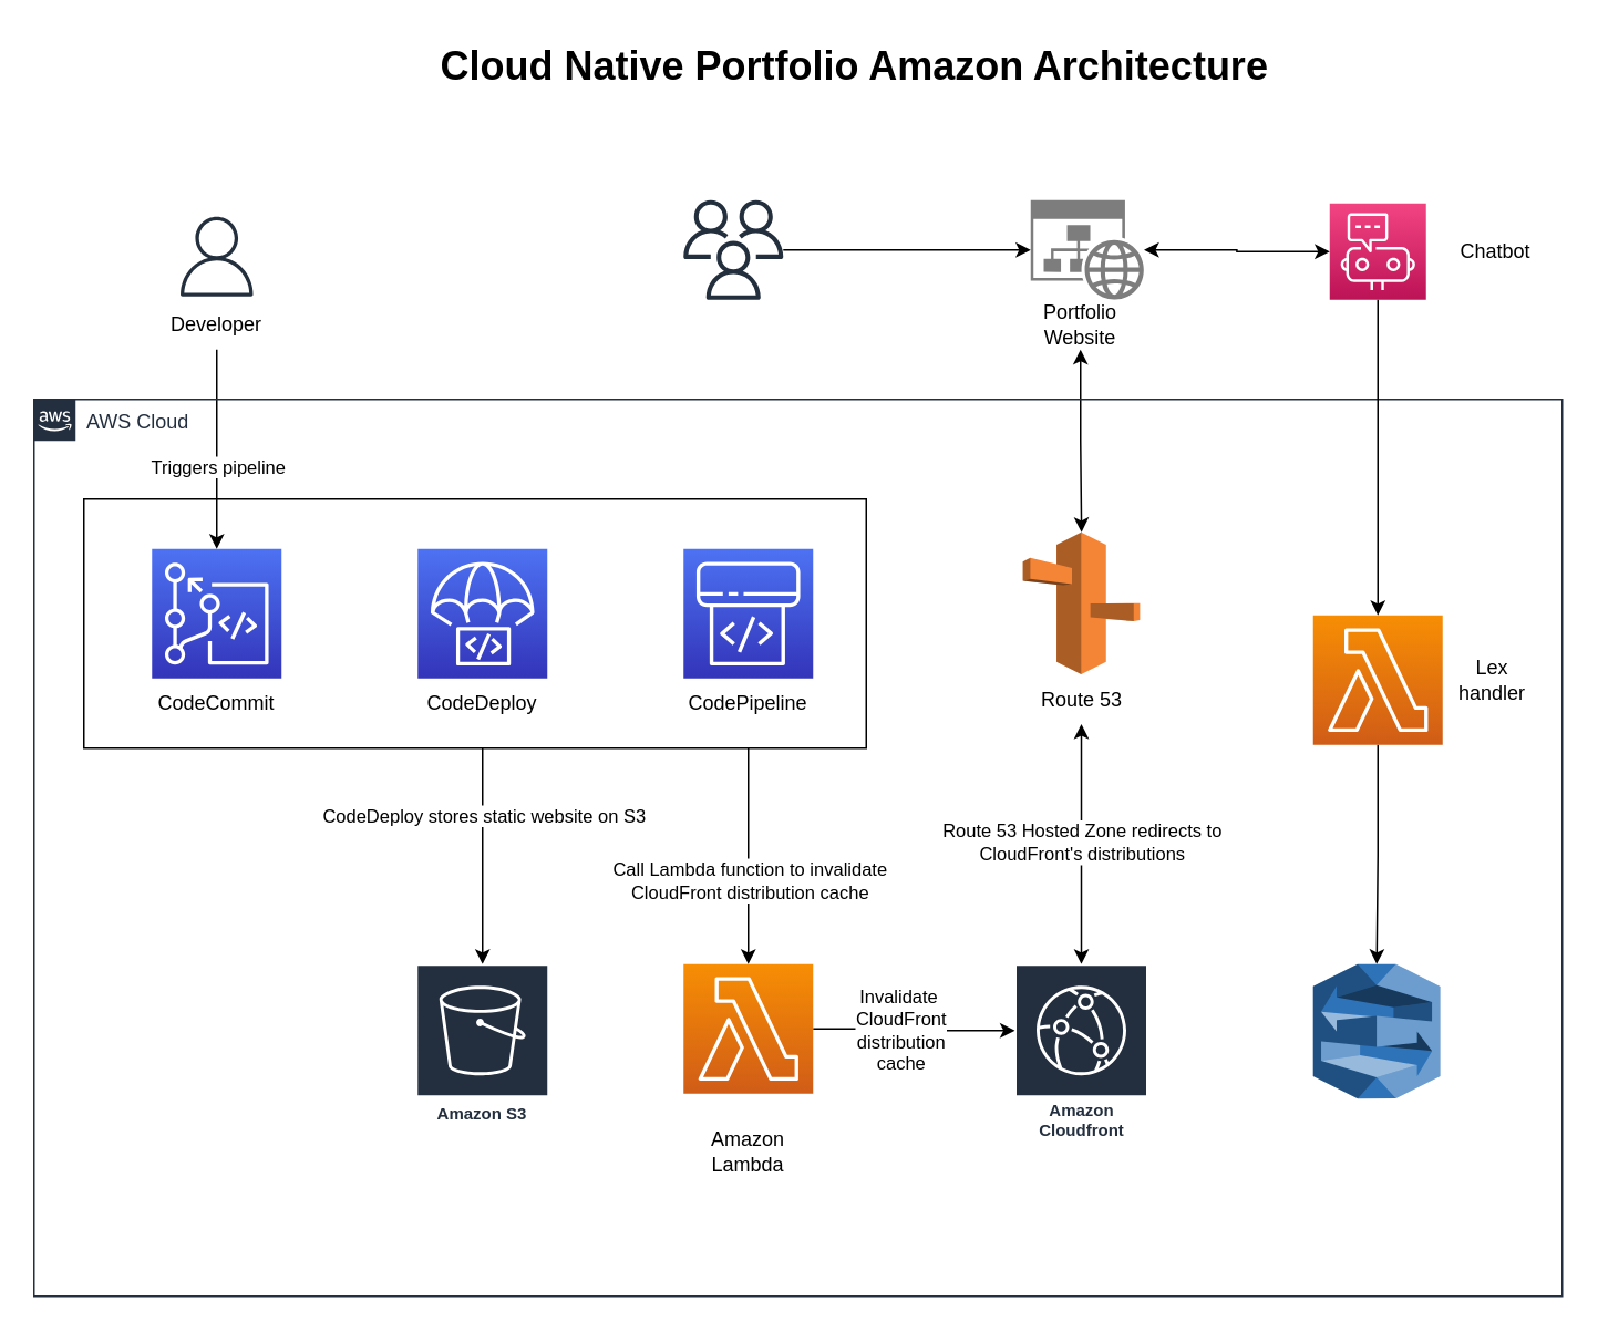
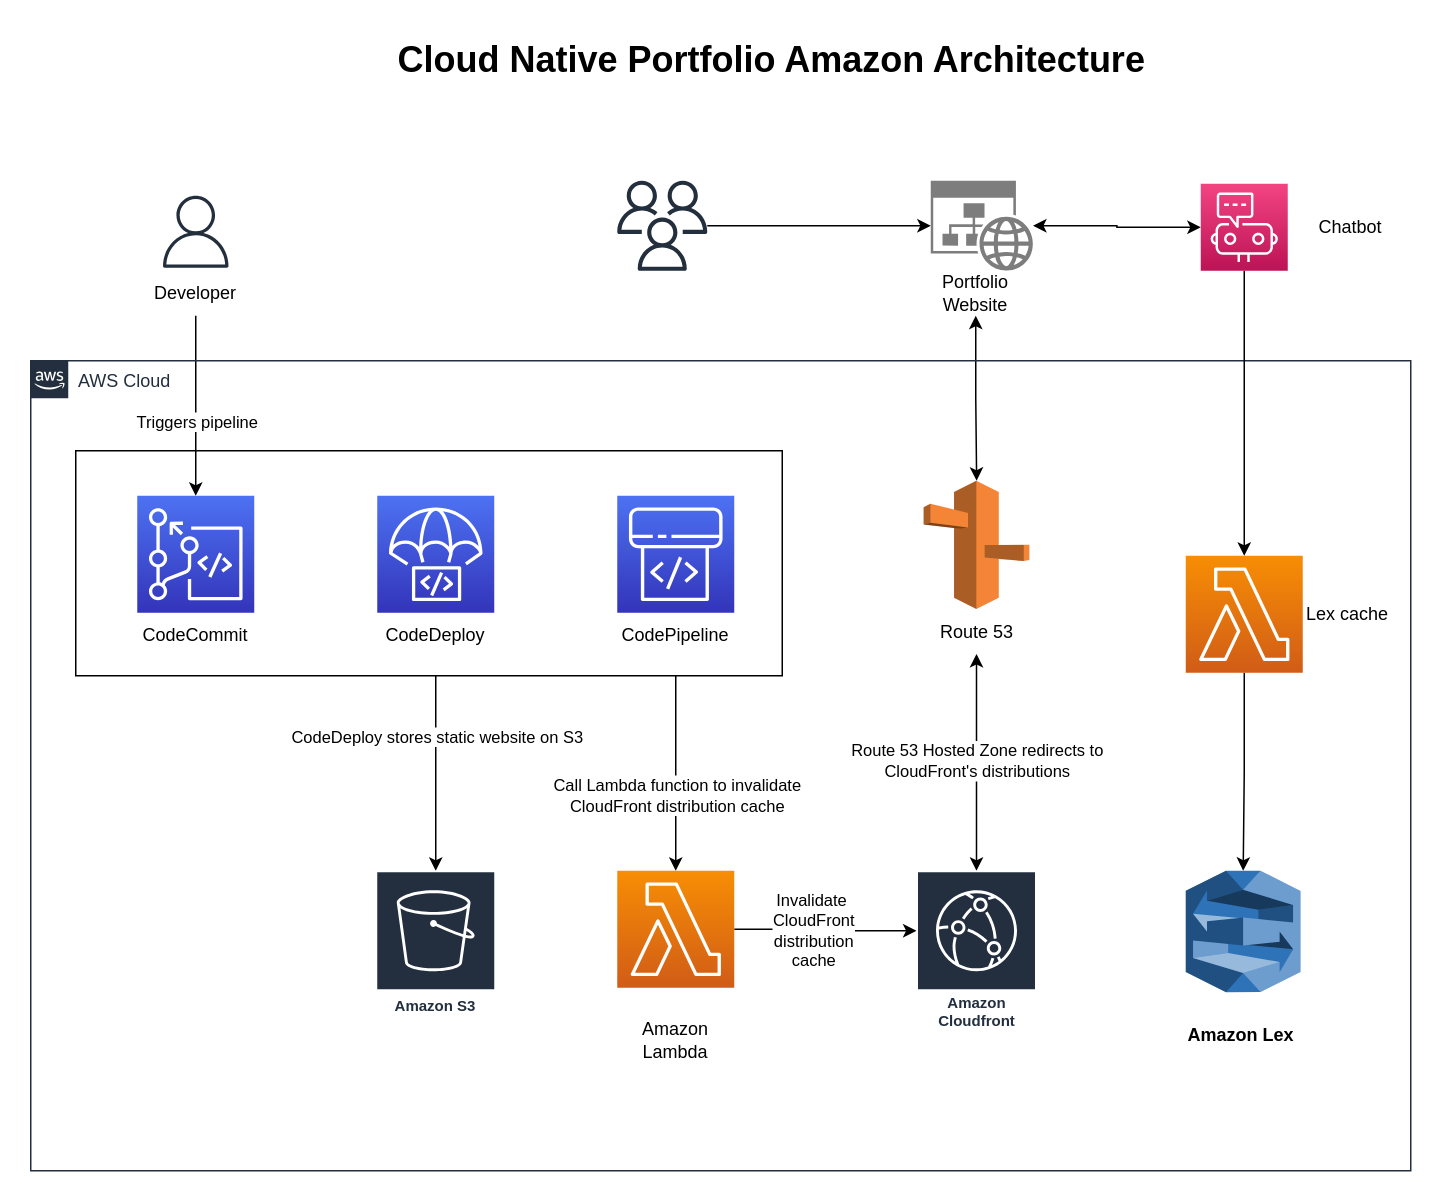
  <mxCell id="0" />
  <mxCell id="1" parent="0" />
  <mxCell id="2" style="edgeStyle=orthogonalEdgeStyle;rounded=0;orthogonalLoop=1;jettySize=auto;html=1;startArrow=classic;startFill=1;endArrow=none;endFill=0;" parent="1" source="6" edge="1"><mxGeometry relative="1" as="geometry"><mxPoint x="450" y="450" as="targetPoint" /></mxGeometry></mxCell>
  <mxCell id="3" value="Call Lambda function to invalidate &lt;br&gt;CloudFront distribution cache" style="edgeLabel;html=1;align=center;verticalAlign=middle;resizable=0;points=[];" parent="2" vertex="1" connectable="0"><mxGeometry x="0.038" y="-3" relative="1" as="geometry"><mxPoint x="-3" y="17" as="offset" /></mxGeometry></mxCell>
  <mxCell id="4" style="edgeStyle=orthogonalEdgeStyle;rounded=0;orthogonalLoop=1;jettySize=auto;html=1;" parent="1" source="6" target="12" edge="1"><mxGeometry relative="1" as="geometry"><Array as="points"><mxPoint x="550" y="619" /><mxPoint x="550" y="620" /></Array></mxGeometry></mxCell>
  <mxCell id="5" value="Invalidate&amp;nbsp;&lt;br&gt;CloudFront&lt;br&gt;distribution &lt;br&gt;cache" style="edgeLabel;html=1;align=center;verticalAlign=middle;resizable=0;points=[];" parent="4" vertex="1" connectable="0"><mxGeometry x="-0.159" relative="1" as="geometry"><mxPoint as="offset" /></mxGeometry></mxCell>
  <mxCell id="6" value="" style="sketch=0;points=[[0,0,0],[0.25,0,0],[0.5,0,0],[0.75,0,0],[1,0,0],[0,1,0],[0.25,1,0],[0.5,1,0],[0.75,1,0],[1,1,0],[0,0.25,0],[0,0.5,0],[0,0.75,0],[1,0.25,0],[1,0.5,0],[1,0.75,0]];outlineConnect=0;fontColor=#232F3E;gradientColor=#F78E04;gradientDirection=north;fillColor=#D05C17;strokeColor=#ffffff;dashed=0;verticalLabelPosition=bottom;verticalAlign=top;align=center;html=1;fontSize=12;fontStyle=0;aspect=fixed;shape=mxgraph.aws4.resourceIcon;resIcon=mxgraph.aws4.lambda;" parent="1" vertex="1"><mxGeometry x="411" y="580" width="78" height="78" as="geometry" /></mxCell>
  <mxCell id="7" style="edgeStyle=orthogonalEdgeStyle;rounded=0;orthogonalLoop=1;jettySize=auto;html=1;entryX=0.5;entryY=1;entryDx=0;entryDy=0;endArrow=none;endFill=0;startArrow=classic;startFill=1;" parent="1" source="9" target="22" edge="1"><mxGeometry relative="1" as="geometry" /></mxCell>
  <mxCell id="8" value="CodeDeploy stores static website on S3" style="edgeLabel;html=1;align=center;verticalAlign=middle;resizable=0;points=[];" parent="7" vertex="1" connectable="0"><mxGeometry x="-0.118" y="3" relative="1" as="geometry"><mxPoint x="3" y="-27" as="offset" /></mxGeometry></mxCell>
  <mxCell id="9" value="Amazon S3" style="sketch=0;outlineConnect=0;fontColor=#232F3E;gradientColor=none;strokeColor=#ffffff;fillColor=#232F3E;dashed=0;verticalLabelPosition=middle;verticalAlign=bottom;align=center;html=1;whiteSpace=wrap;fontSize=10;fontStyle=1;spacing=3;shape=mxgraph.aws4.productIcon;prIcon=mxgraph.aws4.s3;" parent="1" vertex="1"><mxGeometry x="250" y="580" width="80" height="100" as="geometry" /></mxCell>
  <mxCell id="10" style="edgeStyle=orthogonalEdgeStyle;rounded=0;orthogonalLoop=1;jettySize=auto;html=1;entryX=0.5;entryY=1;entryDx=0;entryDy=0;startArrow=classic;startFill=1;" parent="1" source="12" target="16" edge="1"><mxGeometry relative="1" as="geometry" /></mxCell>
  <mxCell id="11" value="Route 53 Hosted Zone redirects to&lt;br&gt;CloudFront's distributions" style="edgeLabel;html=1;align=center;verticalAlign=middle;resizable=0;points=[];" parent="10" vertex="1" connectable="0"><mxGeometry x="0.024" y="1" relative="1" as="geometry"><mxPoint x="1" as="offset" /></mxGeometry></mxCell>
  <mxCell id="12" value="Amazon Cloudfront" style="sketch=0;outlineConnect=0;fontColor=#232F3E;gradientColor=none;strokeColor=#ffffff;fillColor=#232F3E;dashed=0;verticalLabelPosition=middle;verticalAlign=bottom;align=center;html=1;whiteSpace=wrap;fontSize=10;fontStyle=1;spacing=3;shape=mxgraph.aws4.productIcon;prIcon=mxgraph.aws4.cloudfront;" parent="1" vertex="1"><mxGeometry x="610.5" y="580" width="80" height="110" as="geometry" /></mxCell>
  <mxCell id="13" value="" style="group" parent="1" vertex="1" connectable="0"><mxGeometry x="615.25" y="320" width="70.5" height="124" as="geometry" /></mxCell>
  <mxCell id="14" value="" style="group" parent="13" vertex="1" connectable="0"><mxGeometry width="70.5" height="115.5" as="geometry" /></mxCell>
  <mxCell id="15" value="" style="outlineConnect=0;dashed=0;verticalLabelPosition=bottom;verticalAlign=top;align=center;html=1;shape=mxgraph.aws3.route_53;fillColor=#F58536;gradientColor=none;" parent="14" vertex="1"><mxGeometry width="70.5" height="85.5" as="geometry" /></mxCell>
  <mxCell id="16" value="Route 53" style="text;html=1;strokeColor=none;fillColor=none;align=center;verticalAlign=middle;whiteSpace=wrap;rounded=0;" parent="14" vertex="1"><mxGeometry x="5.25" y="85.5" width="60" height="30" as="geometry" /></mxCell>
  <mxCell id="17" value="" style="group" parent="1" vertex="1" connectable="0"><mxGeometry x="50" y="300" width="471" height="150" as="geometry" /></mxCell>
  <mxCell id="18" value="" style="rounded=0;whiteSpace=wrap;html=1;" parent="17" vertex="1"><mxGeometry width="471" height="150" as="geometry" /></mxCell>
  <mxCell id="19" value="" style="group" parent="17" vertex="1" connectable="0"><mxGeometry x="201" y="30" width="78" height="108" as="geometry" /></mxCell>
  <mxCell id="20" value="" style="group" parent="19" vertex="1" connectable="0"><mxGeometry width="78" height="108" as="geometry" /></mxCell>
  <mxCell id="21" value="" style="sketch=0;points=[[0,0,0],[0.25,0,0],[0.5,0,0],[0.75,0,0],[1,0,0],[0,1,0],[0.25,1,0],[0.5,1,0],[0.75,1,0],[1,1,0],[0,0.25,0],[0,0.5,0],[0,0.75,0],[1,0.25,0],[1,0.5,0],[1,0.75,0]];outlineConnect=0;fontColor=#232F3E;gradientColor=#4D72F3;gradientDirection=north;fillColor=#3334B9;strokeColor=#ffffff;dashed=0;verticalLabelPosition=bottom;verticalAlign=top;align=center;html=1;fontSize=12;fontStyle=0;aspect=fixed;shape=mxgraph.aws4.resourceIcon;resIcon=mxgraph.aws4.codedeploy;" parent="20" vertex="1"><mxGeometry width="78" height="78" as="geometry" /></mxCell>
  <mxCell id="22" value="CodeDeploy" style="text;html=1;strokeColor=none;fillColor=none;align=center;verticalAlign=middle;whiteSpace=wrap;rounded=0;" parent="20" vertex="1"><mxGeometry x="9" y="78" width="60" height="30" as="geometry" /></mxCell>
  <mxCell id="23" value="" style="group" parent="17" vertex="1" connectable="0"><mxGeometry x="361" y="30" width="78" height="108" as="geometry" /></mxCell>
  <mxCell id="24" value="" style="sketch=0;points=[[0,0,0],[0.25,0,0],[0.5,0,0],[0.75,0,0],[1,0,0],[0,1,0],[0.25,1,0],[0.5,1,0],[0.75,1,0],[1,1,0],[0,0.25,0],[0,0.5,0],[0,0.75,0],[1,0.25,0],[1,0.5,0],[1,0.75,0]];outlineConnect=0;fontColor=#232F3E;gradientColor=#4D72F3;gradientDirection=north;fillColor=#3334B9;strokeColor=#ffffff;dashed=0;verticalLabelPosition=bottom;verticalAlign=top;align=center;html=1;fontSize=12;fontStyle=0;aspect=fixed;shape=mxgraph.aws4.resourceIcon;resIcon=mxgraph.aws4.codepipeline;" parent="23" vertex="1"><mxGeometry width="78" height="78" as="geometry" /></mxCell>
  <mxCell id="25" value="CodePipeline" style="text;html=1;strokeColor=none;fillColor=none;align=center;verticalAlign=middle;whiteSpace=wrap;rounded=0;" parent="23" vertex="1"><mxGeometry x="9" y="78" width="60" height="30" as="geometry" /></mxCell>
  <mxCell id="26" value="" style="group" parent="17" vertex="1" connectable="0"><mxGeometry x="41" y="30" width="78" height="120" as="geometry" /></mxCell>
  <mxCell id="27" value="" style="group" parent="26" vertex="1" connectable="0"><mxGeometry width="78" height="120" as="geometry" /></mxCell>
  <mxCell id="28" value="" style="sketch=0;points=[[0,0,0],[0.25,0,0],[0.5,0,0],[0.75,0,0],[1,0,0],[0,1,0],[0.25,1,0],[0.5,1,0],[0.75,1,0],[1,1,0],[0,0.25,0],[0,0.5,0],[0,0.75,0],[1,0.25,0],[1,0.5,0],[1,0.75,0]];outlineConnect=0;fontColor=#232F3E;gradientColor=#4D72F3;gradientDirection=north;fillColor=#3334B9;strokeColor=#ffffff;dashed=0;verticalLabelPosition=bottom;verticalAlign=top;align=center;html=1;fontSize=12;fontStyle=0;aspect=fixed;shape=mxgraph.aws4.resourceIcon;resIcon=mxgraph.aws4.codecommit;" parent="27" vertex="1"><mxGeometry width="78" height="78" as="geometry" /></mxCell>
  <mxCell id="29" value="CodeCommit" style="text;html=1;strokeColor=none;fillColor=none;align=center;verticalAlign=middle;whiteSpace=wrap;rounded=0;" parent="26" vertex="1"><mxGeometry x="9" y="78" width="60" height="30" as="geometry" /></mxCell>
  <mxCell id="30" style="edgeStyle=orthogonalEdgeStyle;rounded=0;orthogonalLoop=1;jettySize=auto;html=1;exitX=0.5;exitY=1;exitDx=0;exitDy=0;" parent="1" source="35" target="28" edge="1"><mxGeometry relative="1" as="geometry" /></mxCell>
  <mxCell id="31" value="Triggers pipeline" style="edgeLabel;html=1;align=center;verticalAlign=middle;resizable=0;points=[];" parent="30" vertex="1" connectable="0"><mxGeometry x="-0.066" y="3" relative="1" as="geometry"><mxPoint x="-3" y="14" as="offset" /></mxGeometry></mxCell>
  <mxCell id="32" value="Amazon Lambda" style="text;html=1;strokeColor=none;fillColor=none;align=center;verticalAlign=middle;whiteSpace=wrap;rounded=0;" parent="1" vertex="1"><mxGeometry x="420" y="678" width="60" height="30" as="geometry" /></mxCell>
  <mxCell id="33" value="" style="group" parent="1" vertex="1" connectable="0"><mxGeometry x="100" y="130" width="60" height="80" as="geometry" /></mxCell>
  <mxCell id="34" value="" style="sketch=0;outlineConnect=0;fontColor=#232F3E;gradientColor=none;fillColor=#232F3D;strokeColor=none;dashed=0;verticalLabelPosition=bottom;verticalAlign=top;align=center;html=1;fontSize=12;fontStyle=0;aspect=fixed;pointerEvents=1;shape=mxgraph.aws4.user;" parent="33" vertex="1"><mxGeometry x="6" width="48" height="48" as="geometry" /></mxCell>
  <mxCell id="35" value="Developer" style="text;html=1;strokeColor=none;fillColor=none;align=center;verticalAlign=middle;whiteSpace=wrap;rounded=0;" parent="33" vertex="1"><mxGeometry y="50" width="60" height="30" as="geometry" /></mxCell>
  <mxCell id="36" value="" style="group" parent="1" vertex="1" connectable="0"><mxGeometry x="411" y="120" width="61" height="90" as="geometry" /></mxCell>
  <mxCell id="37" value="" style="group" parent="36" vertex="1" connectable="0"><mxGeometry x="1" width="60" height="90" as="geometry" /></mxCell>
  <mxCell id="38" value="" style="sketch=0;outlineConnect=0;fontColor=#232F3E;gradientColor=none;fillColor=#232F3D;strokeColor=none;dashed=0;verticalLabelPosition=bottom;verticalAlign=top;align=center;html=1;fontSize=12;fontStyle=0;aspect=fixed;pointerEvents=1;shape=mxgraph.aws4.users;" parent="36" vertex="1"><mxGeometry width="60" height="60" as="geometry" /></mxCell>
  <mxCell id="39" value="" style="group" parent="1" vertex="1" connectable="0"><mxGeometry x="620" y="120" width="68.19" height="90" as="geometry" /></mxCell>
  <mxCell id="40" value="" style="sketch=0;aspect=fixed;pointerEvents=1;shadow=0;dashed=0;html=1;strokeColor=none;labelPosition=center;verticalLabelPosition=bottom;verticalAlign=top;align=center;shape=mxgraph.mscae.enterprise.website_generic;fillColor=#7D7D7D;" parent="39" vertex="1"><mxGeometry width="68.19" height="60" as="geometry" /></mxCell>
  <mxCell id="41" value="Portfolio Website" style="text;html=1;strokeColor=none;fillColor=none;align=center;verticalAlign=middle;whiteSpace=wrap;rounded=0;" parent="39" vertex="1"><mxGeometry y="60" width="60" height="30" as="geometry" /></mxCell>
  <mxCell id="42" style="edgeStyle=orthogonalEdgeStyle;rounded=0;orthogonalLoop=1;jettySize=auto;html=1;entryX=0;entryY=0.5;entryDx=0;entryDy=0;entryPerimeter=0;" parent="1" source="38" target="40" edge="1"><mxGeometry relative="1" as="geometry" /></mxCell>
  <mxCell id="43" style="edgeStyle=orthogonalEdgeStyle;rounded=0;orthogonalLoop=1;jettySize=auto;html=1;startArrow=classic;startFill=1;" parent="1" source="41" target="15" edge="1"><mxGeometry relative="1" as="geometry" /></mxCell>
  <mxCell id="44" value="AWS Cloud" style="points=[[0,0],[0.25,0],[0.5,0],[0.75,0],[1,0],[1,0.25],[1,0.5],[1,0.75],[1,1],[0.75,1],[0.5,1],[0.25,1],[0,1],[0,0.75],[0,0.5],[0,0.25]];outlineConnect=0;gradientColor=none;html=1;whiteSpace=wrap;fontSize=12;fontStyle=0;container=1;pointerEvents=0;collapsible=0;recursiveResize=0;shape=mxgraph.aws4.group;grIcon=mxgraph.aws4.group_aws_cloud_alt;strokeColor=#232F3E;fillColor=none;verticalAlign=top;align=left;spacingLeft=30;fontColor=#232F3E;dashed=0;" parent="1" vertex="1"><mxGeometry x="20" y="240" width="920" height="540" as="geometry" /></mxCell>
  <mxCell id="45" style="edgeStyle=orthogonalEdgeStyle;rounded=0;orthogonalLoop=1;jettySize=auto;html=1;" edge="1" parent="44" source="50" target="47"><mxGeometry relative="1" as="geometry" /></mxCell>
  <mxCell id="46" value="" style="group" vertex="1" connectable="0" parent="44"><mxGeometry x="766" y="340" width="82" height="125" as="geometry" /></mxCell>
  <mxCell id="47" value="" style="outlineConnect=0;dashed=0;verticalLabelPosition=bottom;verticalAlign=top;align=center;html=1;shape=mxgraph.aws3.lex;fillColor=#2E73B8;gradientColor=none;" vertex="1" parent="46"><mxGeometry x="4" width="76.5" height="81" as="geometry" /></mxCell>
+ <mxCell id="48" value="Amazon Lex" style="text;html=1;strokeColor=none;fillColor=none;align=center;verticalAlign=middle;whiteSpace=wrap;rounded=0;fontStyle=1" vertex="1" parent="46"><mxGeometry y="95" width="82" height="30" as="geometry" /></mxCell>
  <mxCell id="49" value="" style="group" vertex="1" connectable="0" parent="44"><mxGeometry x="770" y="130" width="138" height="78" as="geometry" /></mxCell>
  <mxCell id="50" value="" style="sketch=0;points=[[0,0,0],[0.25,0,0],[0.5,0,0],[0.75,0,0],[1,0,0],[0,1,0],[0.25,1,0],[0.5,1,0],[0.75,1,0],[1,1,0],[0,0.25,0],[0,0.5,0],[0,0.75,0],[1,0.25,0],[1,0.5,0],[1,0.75,0]];outlineConnect=0;fontColor=#232F3E;gradientColor=#F78E04;gradientDirection=north;fillColor=#D05C17;strokeColor=#ffffff;dashed=0;verticalLabelPosition=bottom;verticalAlign=top;align=center;html=1;fontSize=12;fontStyle=0;aspect=fixed;shape=mxgraph.aws4.resourceIcon;resIcon=mxgraph.aws4.lambda;" vertex="1" parent="49"><mxGeometry width="78" height="78" as="geometry" /></mxCell>
- <mxCell id="51" value="Lex handler" style="text;html=1;strokeColor=none;fillColor=none;align=center;verticalAlign=middle;whiteSpace=wrap;rounded=0;" vertex="1" parent="49"><mxGeometry x="78" y="24" width="60" height="30" as="geometry" /></mxCell>
+ <mxCell id="51" value="Lex cache" style="text;html=1;strokeColor=none;fillColor=none;align=center;verticalAlign=middle;whiteSpace=wrap;rounded=0;" vertex="1" parent="49"><mxGeometry x="78" y="24" width="60" height="30" as="geometry" /></mxCell>
  <mxCell id="52" value="&lt;h1&gt;Cloud Native Portfolio Amazon Architecture&amp;nbsp;&lt;/h1&gt;" style="text;html=1;strokeColor=none;fillColor=none;spacing=5;spacingTop=-20;whiteSpace=wrap;overflow=hidden;rounded=0;" parent="1" vertex="1"><mxGeometry x="260" y="20" width="520" height="40" as="geometry" /></mxCell>
  <mxCell id="53" style="edgeStyle=orthogonalEdgeStyle;rounded=0;orthogonalLoop=1;jettySize=auto;html=1;" edge="1" parent="1" source="54" target="50"><mxGeometry relative="1" as="geometry" /></mxCell>
  <mxCell id="54" value="" style="sketch=0;points=[[0,0,0],[0.25,0,0],[0.5,0,0],[0.75,0,0],[1,0,0],[0,1,0],[0.25,1,0],[0.5,1,0],[0.75,1,0],[1,1,0],[0,0.25,0],[0,0.5,0],[0,0.75,0],[1,0.25,0],[1,0.5,0],[1,0.75,0]];points=[[0,0,0],[0.25,0,0],[0.5,0,0],[0.75,0,0],[1,0,0],[0,1,0],[0.25,1,0],[0.5,1,0],[0.75,1,0],[1,1,0],[0,0.25,0],[0,0.5,0],[0,0.75,0],[1,0.25,0],[1,0.5,0],[1,0.75,0]];outlineConnect=0;fontColor=#232F3E;gradientColor=#F34482;gradientDirection=north;fillColor=#BC1356;strokeColor=#ffffff;dashed=0;verticalLabelPosition=bottom;verticalAlign=top;align=center;html=1;fontSize=12;fontStyle=0;aspect=fixed;shape=mxgraph.aws4.resourceIcon;resIcon=mxgraph.aws4.chatbot;" vertex="1" parent="1"><mxGeometry x="800" y="122" width="58" height="58" as="geometry" /></mxCell>
  <mxCell id="55" style="edgeStyle=orthogonalEdgeStyle;rounded=0;orthogonalLoop=1;jettySize=auto;html=1;entryX=0;entryY=0.5;entryDx=0;entryDy=0;entryPerimeter=0;startArrow=classic;startFill=1;" edge="1" parent="1" source="40" target="54"><mxGeometry relative="1" as="geometry" /></mxCell>
  <mxCell id="56" value="Chatbot" style="text;html=1;strokeColor=none;fillColor=none;align=center;verticalAlign=middle;whiteSpace=wrap;rounded=0;" vertex="1" parent="1"><mxGeometry x="870" y="136" width="60" height="30" as="geometry" /></mxCell>
